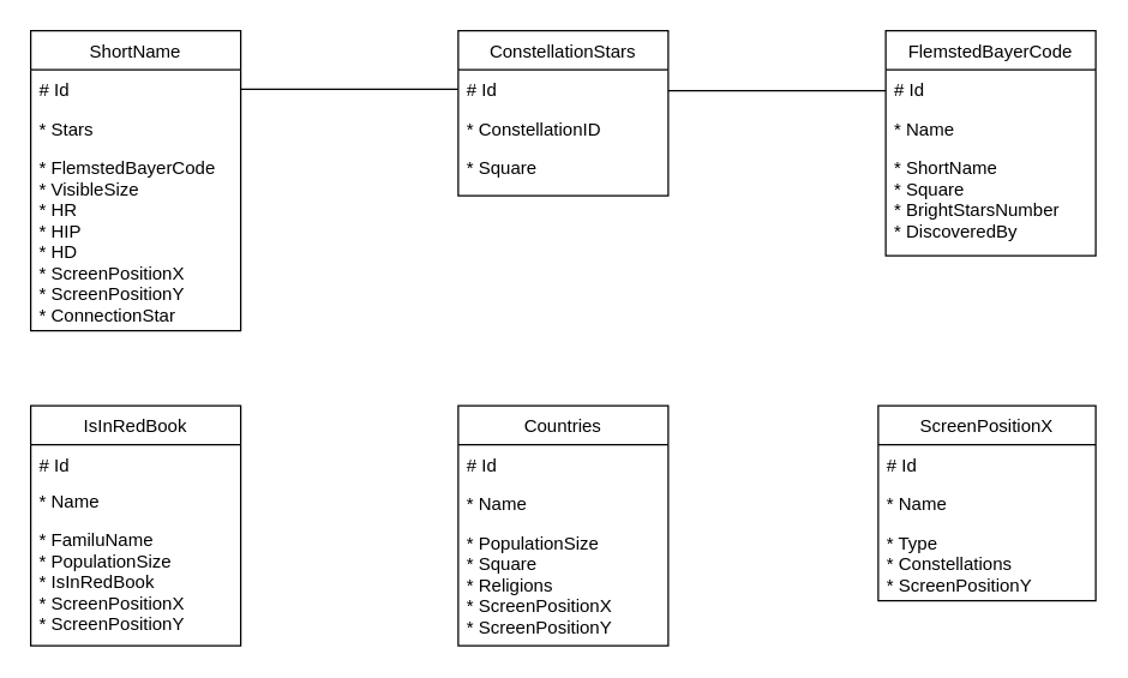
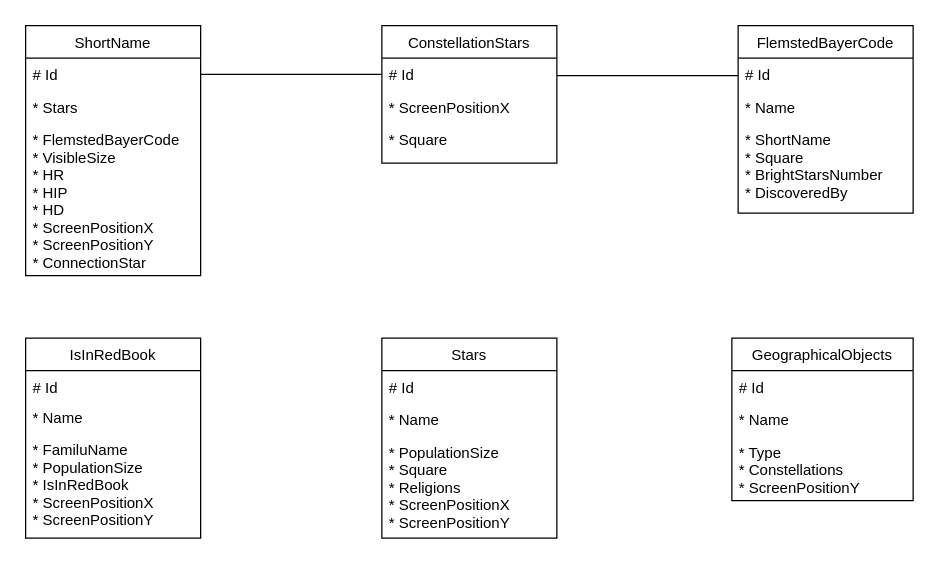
  <mxCell id="0" />
  <mxCell id="1" parent="0" />
  <mxCell id="2" value="ShortName" style="swimlane;fontStyle=0;childLayout=stackLayout;horizontal=1;startSize=26;fillColor=none;horizontalStack=0;resizeParent=1;resizeParentMax=0;resizeLast=0;collapsible=1;marginBottom=0;" parent="1" vertex="1"><mxGeometry x="20" y="20" width="140" height="200" as="geometry" /></mxCell>
  <mxCell id="3" value="# Id" style="text;strokeColor=none;fillColor=none;align=left;verticalAlign=top;spacingLeft=4;spacingRight=4;overflow=hidden;rotatable=0;points=[[0,0.5],[1,0.5]];portConstraint=eastwest;" parent="2" vertex="1"><mxGeometry y="26" width="140" height="26" as="geometry" /></mxCell>
  <mxCell id="4" value="* Stars" style="text;strokeColor=none;fillColor=none;align=left;verticalAlign=top;spacingLeft=4;spacingRight=4;overflow=hidden;rotatable=0;points=[[0,0.5],[1,0.5]];portConstraint=eastwest;" parent="2" vertex="1"><mxGeometry y="52" width="140" height="26" as="geometry" /></mxCell>
  <mxCell id="5" value="* FlemstedBayerCode&#10;* VisibleSize&#10;* HR&#10;* HIP&#10;* HD&#10;* ScreenPositionX&#10;* ScreenPositionY&#10;* ConnectionStar&#10;" style="text;strokeColor=none;fillColor=none;align=left;verticalAlign=top;spacingLeft=4;spacingRight=4;overflow=hidden;rotatable=0;points=[[0,0.5],[1,0.5]];portConstraint=eastwest;" parent="2" vertex="1"><mxGeometry y="78" width="140" height="122" as="geometry" /></mxCell>
  <mxCell id="6" value="FlemstedBayerCode" style="swimlane;fontStyle=0;childLayout=stackLayout;horizontal=1;startSize=26;fillColor=none;horizontalStack=0;resizeParent=1;resizeParentMax=0;resizeLast=0;collapsible=1;marginBottom=0;" parent="1" vertex="1"><mxGeometry x="590" y="20" width="140" height="150" as="geometry" /></mxCell>
  <mxCell id="7" value="# Id" style="text;strokeColor=none;fillColor=none;align=left;verticalAlign=top;spacingLeft=4;spacingRight=4;overflow=hidden;rotatable=0;points=[[0,0.5],[1,0.5]];portConstraint=eastwest;" parent="6" vertex="1"><mxGeometry y="26" width="140" height="26" as="geometry" /></mxCell>
  <mxCell id="8" value="* Name" style="text;strokeColor=none;fillColor=none;align=left;verticalAlign=top;spacingLeft=4;spacingRight=4;overflow=hidden;rotatable=0;points=[[0,0.5],[1,0.5]];portConstraint=eastwest;" parent="6" vertex="1"><mxGeometry y="52" width="140" height="26" as="geometry" /></mxCell>
  <mxCell id="9" value="* ShortName&#10;* Square&#10;* BrightStarsNumber&#10;* DiscoveredBy&#10;" style="text;strokeColor=none;fillColor=none;align=left;verticalAlign=top;spacingLeft=4;spacingRight=4;overflow=hidden;rotatable=0;points=[[0,0.5],[1,0.5]];portConstraint=eastwest;" parent="6" vertex="1"><mxGeometry y="78" width="140" height="72" as="geometry" /></mxCell>
  <mxCell id="10" value="ConstellationStars" style="swimlane;fontStyle=0;childLayout=stackLayout;horizontal=1;startSize=26;fillColor=none;horizontalStack=0;resizeParent=1;resizeParentMax=0;resizeLast=0;collapsible=1;marginBottom=0;" parent="1" vertex="1"><mxGeometry x="305" y="20" width="140" height="110" as="geometry" /></mxCell>
  <mxCell id="11" value="# Id" style="text;strokeColor=none;fillColor=none;align=left;verticalAlign=top;spacingLeft=4;spacingRight=4;overflow=hidden;rotatable=0;points=[[0,0.5],[1,0.5]];portConstraint=eastwest;" parent="10" vertex="1"><mxGeometry y="26" width="140" height="26" as="geometry" /></mxCell>
- <mxCell id="12" value="* ConstellationID" style="text;strokeColor=none;fillColor=none;align=left;verticalAlign=top;spacingLeft=4;spacingRight=4;overflow=hidden;rotatable=0;points=[[0,0.5],[1,0.5]];portConstraint=eastwest;" parent="10" vertex="1"><mxGeometry y="52" width="140" height="26" as="geometry" /></mxCell>
+ <mxCell id="12" value="* ScreenPositionX" style="text;strokeColor=none;fillColor=none;align=left;verticalAlign=top;spacingLeft=4;spacingRight=4;overflow=hidden;rotatable=0;points=[[0,0.5],[1,0.5]];portConstraint=eastwest;" parent="10" vertex="1"><mxGeometry y="52" width="140" height="26" as="geometry" /></mxCell>
  <mxCell id="13" value="* Square" style="text;strokeColor=none;fillColor=none;align=left;verticalAlign=top;spacingLeft=4;spacingRight=4;overflow=hidden;rotatable=0;points=[[0,0.5],[1,0.5]];portConstraint=eastwest;" parent="10" vertex="1"><mxGeometry y="78" width="140" height="32" as="geometry" /></mxCell>
  <mxCell id="14" value="" style="endArrow=none;html=1;rounded=0;exitX=1;exitY=0.5;exitDx=0;exitDy=0;entryX=0;entryY=0.5;entryDx=0;entryDy=0;" parent="1" source="3" target="11" edge="1"><mxGeometry width="50" height="50" relative="1" as="geometry"><mxPoint x="350" y="180" as="sourcePoint" /><mxPoint x="400" y="130" as="targetPoint" /></mxGeometry></mxCell>
  <mxCell id="15" value="" style="endArrow=none;html=1;rounded=0;exitX=1;exitY=0.5;exitDx=0;exitDy=0;entryX=0;entryY=0.5;entryDx=0;entryDy=0;" parent="1" edge="1"><mxGeometry width="50" height="50" relative="1" as="geometry"><mxPoint x="445" y="60" as="sourcePoint" /><mxPoint x="590" y="60" as="targetPoint" /></mxGeometry></mxCell>
  <mxCell id="16" value="IsInRedBook" style="swimlane;fontStyle=0;childLayout=stackLayout;horizontal=1;startSize=26;fillColor=none;horizontalStack=0;resizeParent=1;resizeParentMax=0;resizeLast=0;collapsible=1;marginBottom=0;" vertex="1" parent="1"><mxGeometry x="20" y="270" width="140" height="160" as="geometry" /></mxCell>
  <mxCell id="17" value="# Id" style="text;strokeColor=none;fillColor=none;align=left;verticalAlign=top;spacingLeft=4;spacingRight=4;overflow=hidden;rotatable=0;points=[[0,0.5],[1,0.5]];portConstraint=eastwest;" vertex="1" parent="16"><mxGeometry y="26" width="140" height="24" as="geometry" /></mxCell>
  <mxCell id="18" value="* Name    " style="text;strokeColor=none;fillColor=none;align=left;verticalAlign=top;spacingLeft=4;spacingRight=4;overflow=hidden;rotatable=0;points=[[0,0.5],[1,0.5]];portConstraint=eastwest;" vertex="1" parent="16"><mxGeometry y="50" width="140" height="26" as="geometry" /></mxCell>
  <mxCell id="19" value="* FamiluName&#10;* PopulationSize&#10;* IsInRedBook&#10;* ScreenPositionX&#10;* ScreenPositionY" style="text;strokeColor=none;fillColor=none;align=left;verticalAlign=top;spacingLeft=4;spacingRight=4;overflow=hidden;rotatable=0;points=[[0,0.5],[1,0.5]];portConstraint=eastwest;" vertex="1" parent="16"><mxGeometry y="76" width="140" height="84" as="geometry" /></mxCell>
- <mxCell id="20" value="Countries" style="swimlane;fontStyle=0;childLayout=stackLayout;horizontal=1;startSize=26;fillColor=none;horizontalStack=0;resizeParent=1;resizeParentMax=0;resizeLast=0;collapsible=1;marginBottom=0;" vertex="1" parent="1"><mxGeometry x="305" y="270" width="140" height="160" as="geometry" /></mxCell>
+ <mxCell id="20" value="Stars" style="swimlane;fontStyle=0;childLayout=stackLayout;horizontal=1;startSize=26;fillColor=none;horizontalStack=0;resizeParent=1;resizeParentMax=0;resizeLast=0;collapsible=1;marginBottom=0;" vertex="1" parent="1"><mxGeometry x="305" y="270" width="140" height="160" as="geometry" /></mxCell>
  <mxCell id="21" value="# Id" style="text;strokeColor=none;fillColor=none;align=left;verticalAlign=top;spacingLeft=4;spacingRight=4;overflow=hidden;rotatable=0;points=[[0,0.5],[1,0.5]];portConstraint=eastwest;" vertex="1" parent="20"><mxGeometry y="26" width="140" height="26" as="geometry" /></mxCell>
  <mxCell id="22" value="* Name" style="text;strokeColor=none;fillColor=none;align=left;verticalAlign=top;spacingLeft=4;spacingRight=4;overflow=hidden;rotatable=0;points=[[0,0.5],[1,0.5]];portConstraint=eastwest;" vertex="1" parent="20"><mxGeometry y="52" width="140" height="26" as="geometry" /></mxCell>
  <mxCell id="23" value="* PopulationSize&#10;* Square&#10;* Religions&#10;* ScreenPositionX&#10;* ScreenPositionY&#10;" style="text;strokeColor=none;fillColor=none;align=left;verticalAlign=top;spacingLeft=4;spacingRight=4;overflow=hidden;rotatable=0;points=[[0,0.5],[1,0.5]];portConstraint=eastwest;" vertex="1" parent="20"><mxGeometry y="78" width="140" height="82" as="geometry" /></mxCell>
- <mxCell id="24" value="ScreenPositionX" style="swimlane;fontStyle=0;childLayout=stackLayout;horizontal=1;startSize=26;fillColor=none;horizontalStack=0;resizeParent=1;resizeParentMax=0;resizeLast=0;collapsible=1;marginBottom=0;" vertex="1" parent="1"><mxGeometry x="585" y="270" width="145" height="130" as="geometry" /></mxCell>
+ <mxCell id="24" value="GeographicalObjects" style="swimlane;fontStyle=0;childLayout=stackLayout;horizontal=1;startSize=26;fillColor=none;horizontalStack=0;resizeParent=1;resizeParentMax=0;resizeLast=0;collapsible=1;marginBottom=0;" vertex="1" parent="1"><mxGeometry x="585" y="270" width="145" height="130" as="geometry" /></mxCell>
  <mxCell id="25" value="# Id" style="text;strokeColor=none;fillColor=none;align=left;verticalAlign=top;spacingLeft=4;spacingRight=4;overflow=hidden;rotatable=0;points=[[0,0.5],[1,0.5]];portConstraint=eastwest;" vertex="1" parent="24"><mxGeometry y="26" width="145" height="26" as="geometry" /></mxCell>
  <mxCell id="26" value="* Name" style="text;strokeColor=none;fillColor=none;align=left;verticalAlign=top;spacingLeft=4;spacingRight=4;overflow=hidden;rotatable=0;points=[[0,0.5],[1,0.5]];portConstraint=eastwest;" vertex="1" parent="24"><mxGeometry y="52" width="145" height="26" as="geometry" /></mxCell>
  <mxCell id="27" value="* Type&#10;* Constellations&#10;* ScreenPositionY" style="text;strokeColor=none;fillColor=none;align=left;verticalAlign=top;spacingLeft=4;spacingRight=4;overflow=hidden;rotatable=0;points=[[0,0.5],[1,0.5]];portConstraint=eastwest;" vertex="1" parent="24"><mxGeometry y="78" width="145" height="52" as="geometry" /></mxCell>
